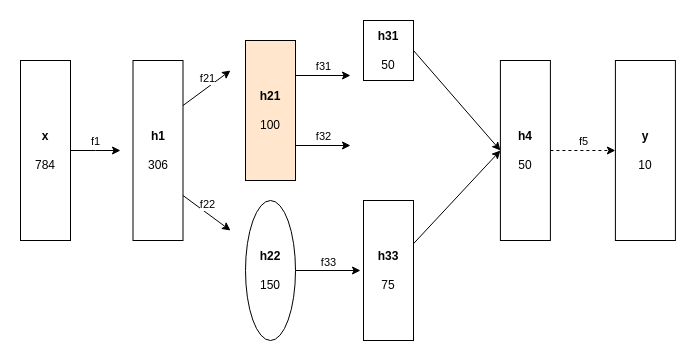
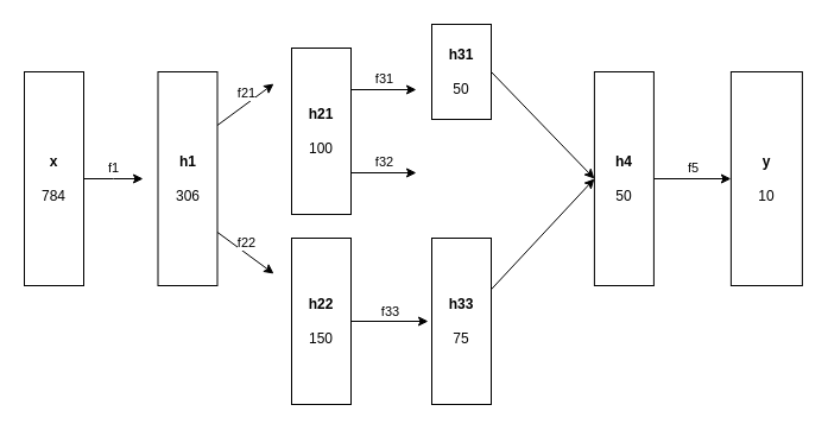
  <mxCell id="0" />
  <mxCell id="1" parent="0" />
  <mxCell id="2" value="f1" style="edgeStyle=orthogonalEdgeStyle;rounded=0;orthogonalLoop=1;jettySize=auto;html=1;verticalAlign=bottom;" parent="1" source="3" edge="1"><mxGeometry relative="1" as="geometry"><mxPoint x="120" y="150" as="targetPoint" /></mxGeometry></mxCell>
  <mxCell id="3" value="&lt;b&gt;x&lt;br&gt;&lt;/b&gt;&lt;br&gt;784" style="rounded=0;whiteSpace=wrap;html=1;" parent="1" vertex="1"><mxGeometry x="20" y="60" width="50" height="180" as="geometry" /></mxCell>
  <mxCell id="4" value="f21&lt;br&gt;" style="rounded=0;orthogonalLoop=1;jettySize=auto;html=1;exitX=1;exitY=0.25;exitDx=0;exitDy=0;strokeColor=#000000;verticalAlign=bottom;horizontal=1;" parent="1" source="6" edge="1"><mxGeometry relative="1" as="geometry"><mxPoint x="230" y="70" as="targetPoint" /></mxGeometry></mxCell>
  <mxCell id="5" value="f22" style="rounded=0;orthogonalLoop=1;jettySize=auto;html=1;exitX=1;exitY=0.75;exitDx=0;exitDy=0;strokeColor=#000000;verticalAlign=bottom;" parent="1" source="6" edge="1"><mxGeometry relative="1" as="geometry"><mxPoint x="230" y="230" as="targetPoint" /></mxGeometry></mxCell>
  <mxCell id="6" value="&lt;b&gt;h1&lt;/b&gt;&lt;br&gt;&lt;br&gt;306" style="rounded=0;whiteSpace=wrap;html=1;" parent="1" vertex="1"><mxGeometry x="132.5" y="60" width="50" height="180" as="geometry" /></mxCell>
  <mxCell id="7" value="f32" style="edgeStyle=none;rounded=0;orthogonalLoop=1;jettySize=auto;html=1;exitX=1;exitY=0.75;exitDx=0;exitDy=0;strokeColor=#000000;verticalAlign=bottom;" parent="1" source="9" edge="1"><mxGeometry relative="1" as="geometry"><mxPoint x="350" y="145" as="targetPoint" /></mxGeometry></mxCell>
  <mxCell id="8" value="f31" style="edgeStyle=none;rounded=0;orthogonalLoop=1;jettySize=auto;html=1;exitX=1;exitY=0.25;exitDx=0;exitDy=0;strokeColor=#000000;verticalAlign=bottom;" parent="1" source="9" edge="1"><mxGeometry relative="1" as="geometry"><mxPoint x="350" y="75" as="targetPoint" /></mxGeometry></mxCell>
- <mxCell id="9" value="&lt;b&gt;h21&lt;/b&gt;&lt;br&gt;&lt;br&gt;100" style="rounded=0;whiteSpace=wrap;html=1;fillColor=#ffe6cc;" parent="1" vertex="1"><mxGeometry x="245" y="40" width="50" height="140" as="geometry" /></mxCell>
+ <mxCell id="9" value="&lt;b&gt;h21&lt;/b&gt;&lt;br&gt;&lt;br&gt;100" style="rounded=0;whiteSpace=wrap;html=1;" parent="1" vertex="1"><mxGeometry x="245" y="40" width="50" height="140" as="geometry" /></mxCell>
  <mxCell id="10" value="f33" style="edgeStyle=orthogonalEdgeStyle;rounded=0;orthogonalLoop=1;jettySize=auto;html=1;exitX=1;exitY=0.5;exitDx=0;exitDy=0;strokeColor=#000000;verticalAlign=bottom;" parent="1" source="11" edge="1"><mxGeometry relative="1" as="geometry"><mxPoint x="360" y="270" as="targetPoint" /></mxGeometry></mxCell>
- <mxCell id="11" value="&lt;b&gt;h22&lt;/b&gt;&lt;br&gt;&lt;br&gt;150&lt;br&gt;" style="ellipse;whiteSpace=wrap;html=1;" parent="1" vertex="1"><mxGeometry x="245" y="200" width="50" height="140" as="geometry" /></mxCell>
- <mxCell id="12" value="f5&lt;br&gt;" style="edgeStyle=orthogonalEdgeStyle;rounded=0;orthogonalLoop=1;jettySize=auto;html=1;exitX=1;exitY=0.5;exitDx=0;exitDy=0;entryX=0;entryY=0.5;entryDx=0;entryDy=0;verticalAlign=bottom;dashed=1;" edge="1" parent="1" source="13" target="18"><mxGeometry relative="1" as="geometry" /></mxCell>
+ <mxCell id="11" value="&lt;b&gt;h22&lt;/b&gt;&lt;br&gt;&lt;br&gt;150&lt;br&gt;" style="rounded=0;whiteSpace=wrap;html=1;" parent="1" vertex="1"><mxGeometry x="245" y="200" width="50" height="140" as="geometry" /></mxCell>
+ <mxCell id="12" value="f5&lt;br&gt;" style="edgeStyle=orthogonalEdgeStyle;rounded=0;orthogonalLoop=1;jettySize=auto;html=1;exitX=1;exitY=0.5;exitDx=0;exitDy=0;entryX=0;entryY=0.5;entryDx=0;entryDy=0;verticalAlign=bottom;" edge="1" parent="1" source="13" target="18"><mxGeometry relative="1" as="geometry" /></mxCell>
  <mxCell id="13" value="&lt;b&gt;h4&lt;/b&gt;&lt;br&gt;&lt;br&gt;50" style="rounded=0;whiteSpace=wrap;html=1;" parent="1" vertex="1"><mxGeometry x="499.9" y="60" width="50" height="180" as="geometry" /></mxCell>
  <mxCell id="14" style="edgeStyle=none;rounded=0;orthogonalLoop=1;jettySize=auto;html=1;entryX=0;entryY=0.5;entryDx=0;entryDy=0;strokeColor=#000000;" parent="1" source="15" target="13" edge="1"><mxGeometry relative="1" as="geometry" /></mxCell>
  <mxCell id="15" value="&lt;b&gt;h33&lt;/b&gt;&lt;br&gt;&lt;br&gt;75&lt;br&gt;" style="rounded=0;whiteSpace=wrap;html=1;" parent="1" vertex="1"><mxGeometry x="363" y="200" width="50" height="140" as="geometry" /></mxCell>
  <mxCell id="16" style="edgeStyle=none;rounded=0;orthogonalLoop=1;jettySize=auto;html=1;exitX=1;exitY=0.5;exitDx=0;exitDy=0;strokeColor=#000000;entryX=0;entryY=0.5;entryDx=0;entryDy=0;" parent="1" source="17" target="13" edge="1"><mxGeometry relative="1" as="geometry"><mxPoint x="480" y="90" as="targetPoint" /></mxGeometry></mxCell>
- <mxCell id="17" value="&lt;b&gt;h31&lt;/b&gt;&lt;br&gt;&lt;br&gt;50" style="rounded=0;whiteSpace=wrap;html=1;" parent="1" vertex="1"><mxGeometry x="363" y="20" width="50" height="60" as="geometry" /></mxCell>
+ <mxCell id="17" value="&lt;b&gt;h31&lt;/b&gt;&lt;br&gt;&lt;br&gt;50" style="rounded=0;whiteSpace=wrap;html=1;" parent="1" vertex="1"><mxGeometry x="363" y="20" width="50" height="80" as="geometry" /></mxCell>
  <mxCell id="18" value="&lt;b&gt;y&lt;/b&gt;&lt;br&gt;&lt;br&gt;10" style="rounded=0;whiteSpace=wrap;html=1;" vertex="1" parent="1"><mxGeometry x="614.9" y="60" width="60" height="180" as="geometry" /></mxCell>
